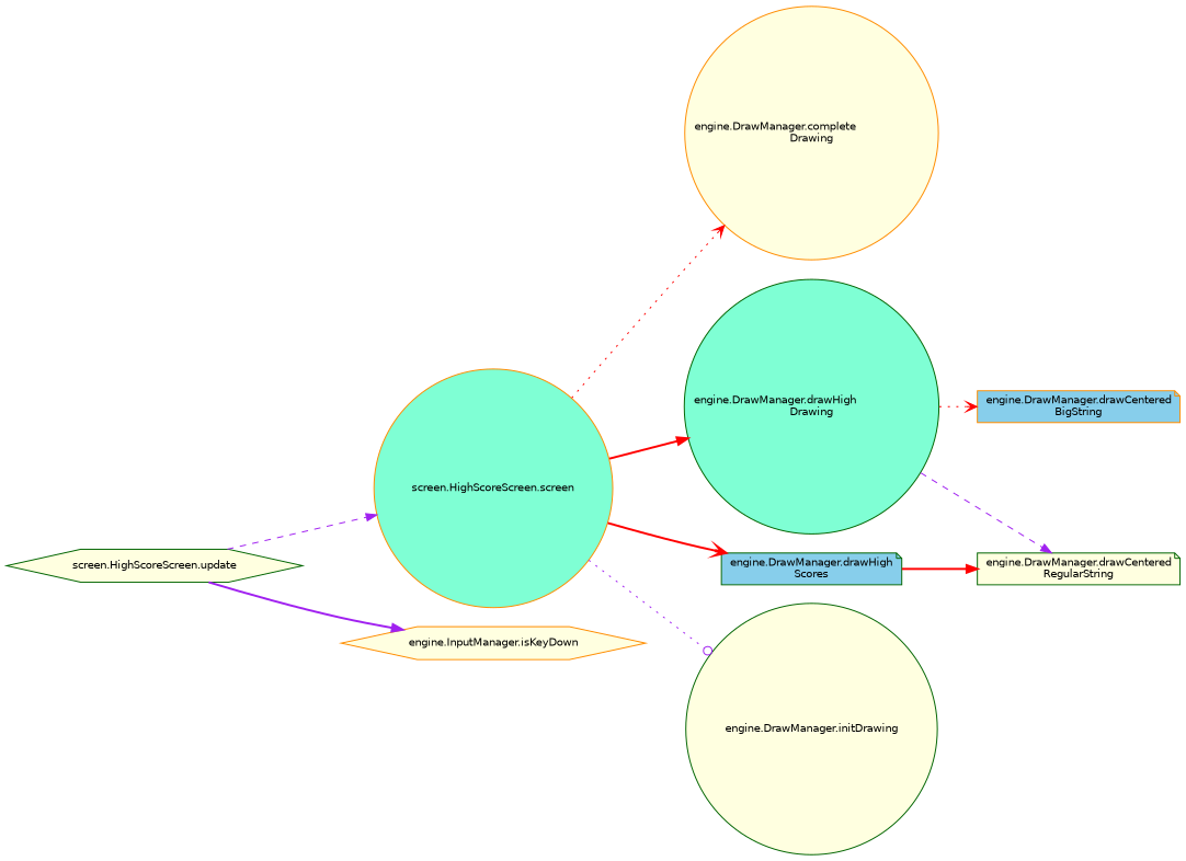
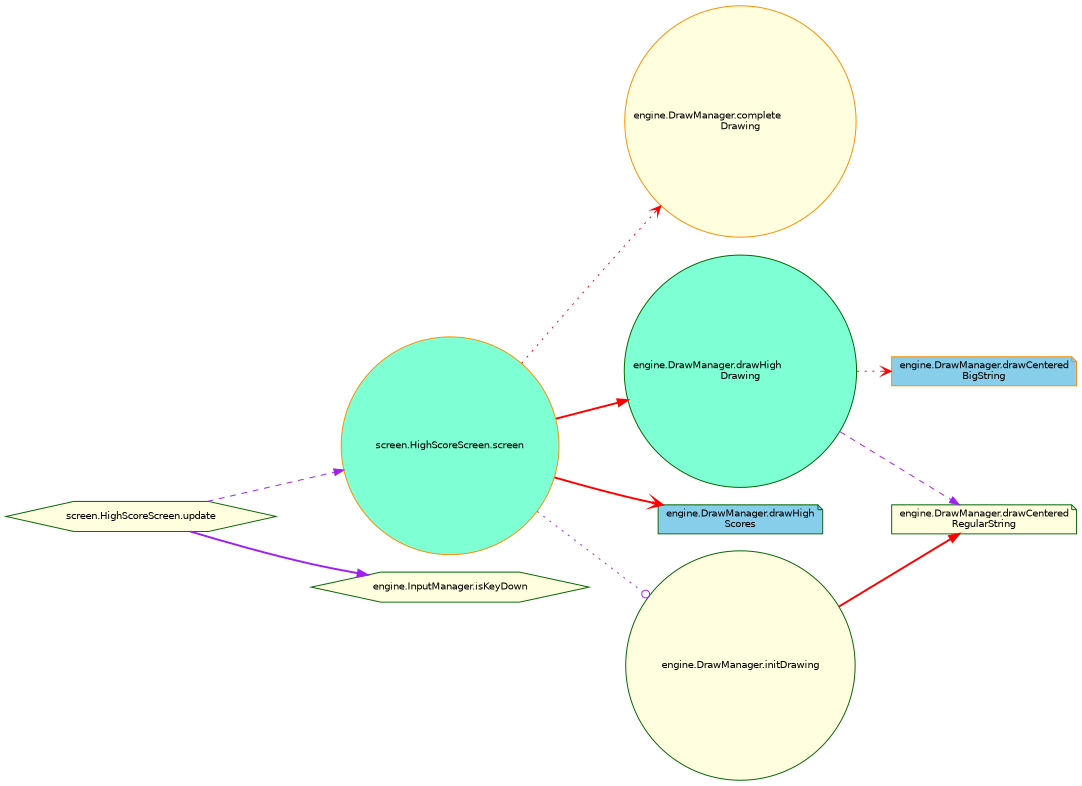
  digraph {
    fontname="DejaVu Sans"
    rankdir=LR
    node [color=darkgreen fillcolor=lightyellow fontname="DejaVu Sans" fontsize=10 shape=circle style=filled]
    edge [arrowhead=normal color=red fontname="DejaVu Sans" fontsize=10 labelfontname=Helvetica labelfontsize=10 style=bold]
    n1 [fontcolor=black height=0.2 label="screen.HighScoreScreen.update" shape=hexagon width=0.4]
    n2 [color=darkorange fillcolor=aquamarine height=0.2 label="screen.HighScoreScreen.screen" width=0.4]
-   n3 [color=darkorange height=0.2 label="engine.InputManager.isKeyDown" shape=hexagon width=0.4]
+   n3 [height=0.2 label="engine.InputManager.isKeyDown" shape=hexagon width=0.4]
    n4 [color=darkorange height=0.2 label="engine.DrawManager.complete\lDrawing" width=0.4]
    n5 [fillcolor=aquamarine height=0.2 label="engine.DrawManager.drawHigh\lDrawing" width=0.4]
    n6 [fillcolor=skyblue height=0.2 label="engine.DrawManager.drawHigh\lScores" shape=note width=0.4]
    n7 [height=0.2 label="engine.DrawManager.initDrawing" width=0.4]
    n8 [color=darkorange fillcolor=skyblue height=0.2 label="engine.DrawManager.drawCentered\lBigString" shape=note width=0.4]
    n9 [height=0.2 label="engine.DrawManager.drawCentered\lRegularString" shape=note width=0.4]
    n1 -> n2 [color=purple style=dashed]
    n1 -> n3 [color=purple]
    n2 -> n4 [arrowhead=vee style=dotted]
    n2 -> n5
    n2 -> n6 [arrowhead=vee]
    n2 -> n7 [arrowhead=odot color=purple style=dotted]
    n5 -> n8 [arrowhead=vee style=dotted]
    n5 -> n9 [color=purple style=dashed]
-   n6 -> n9
+   n7 -> n9
  }
